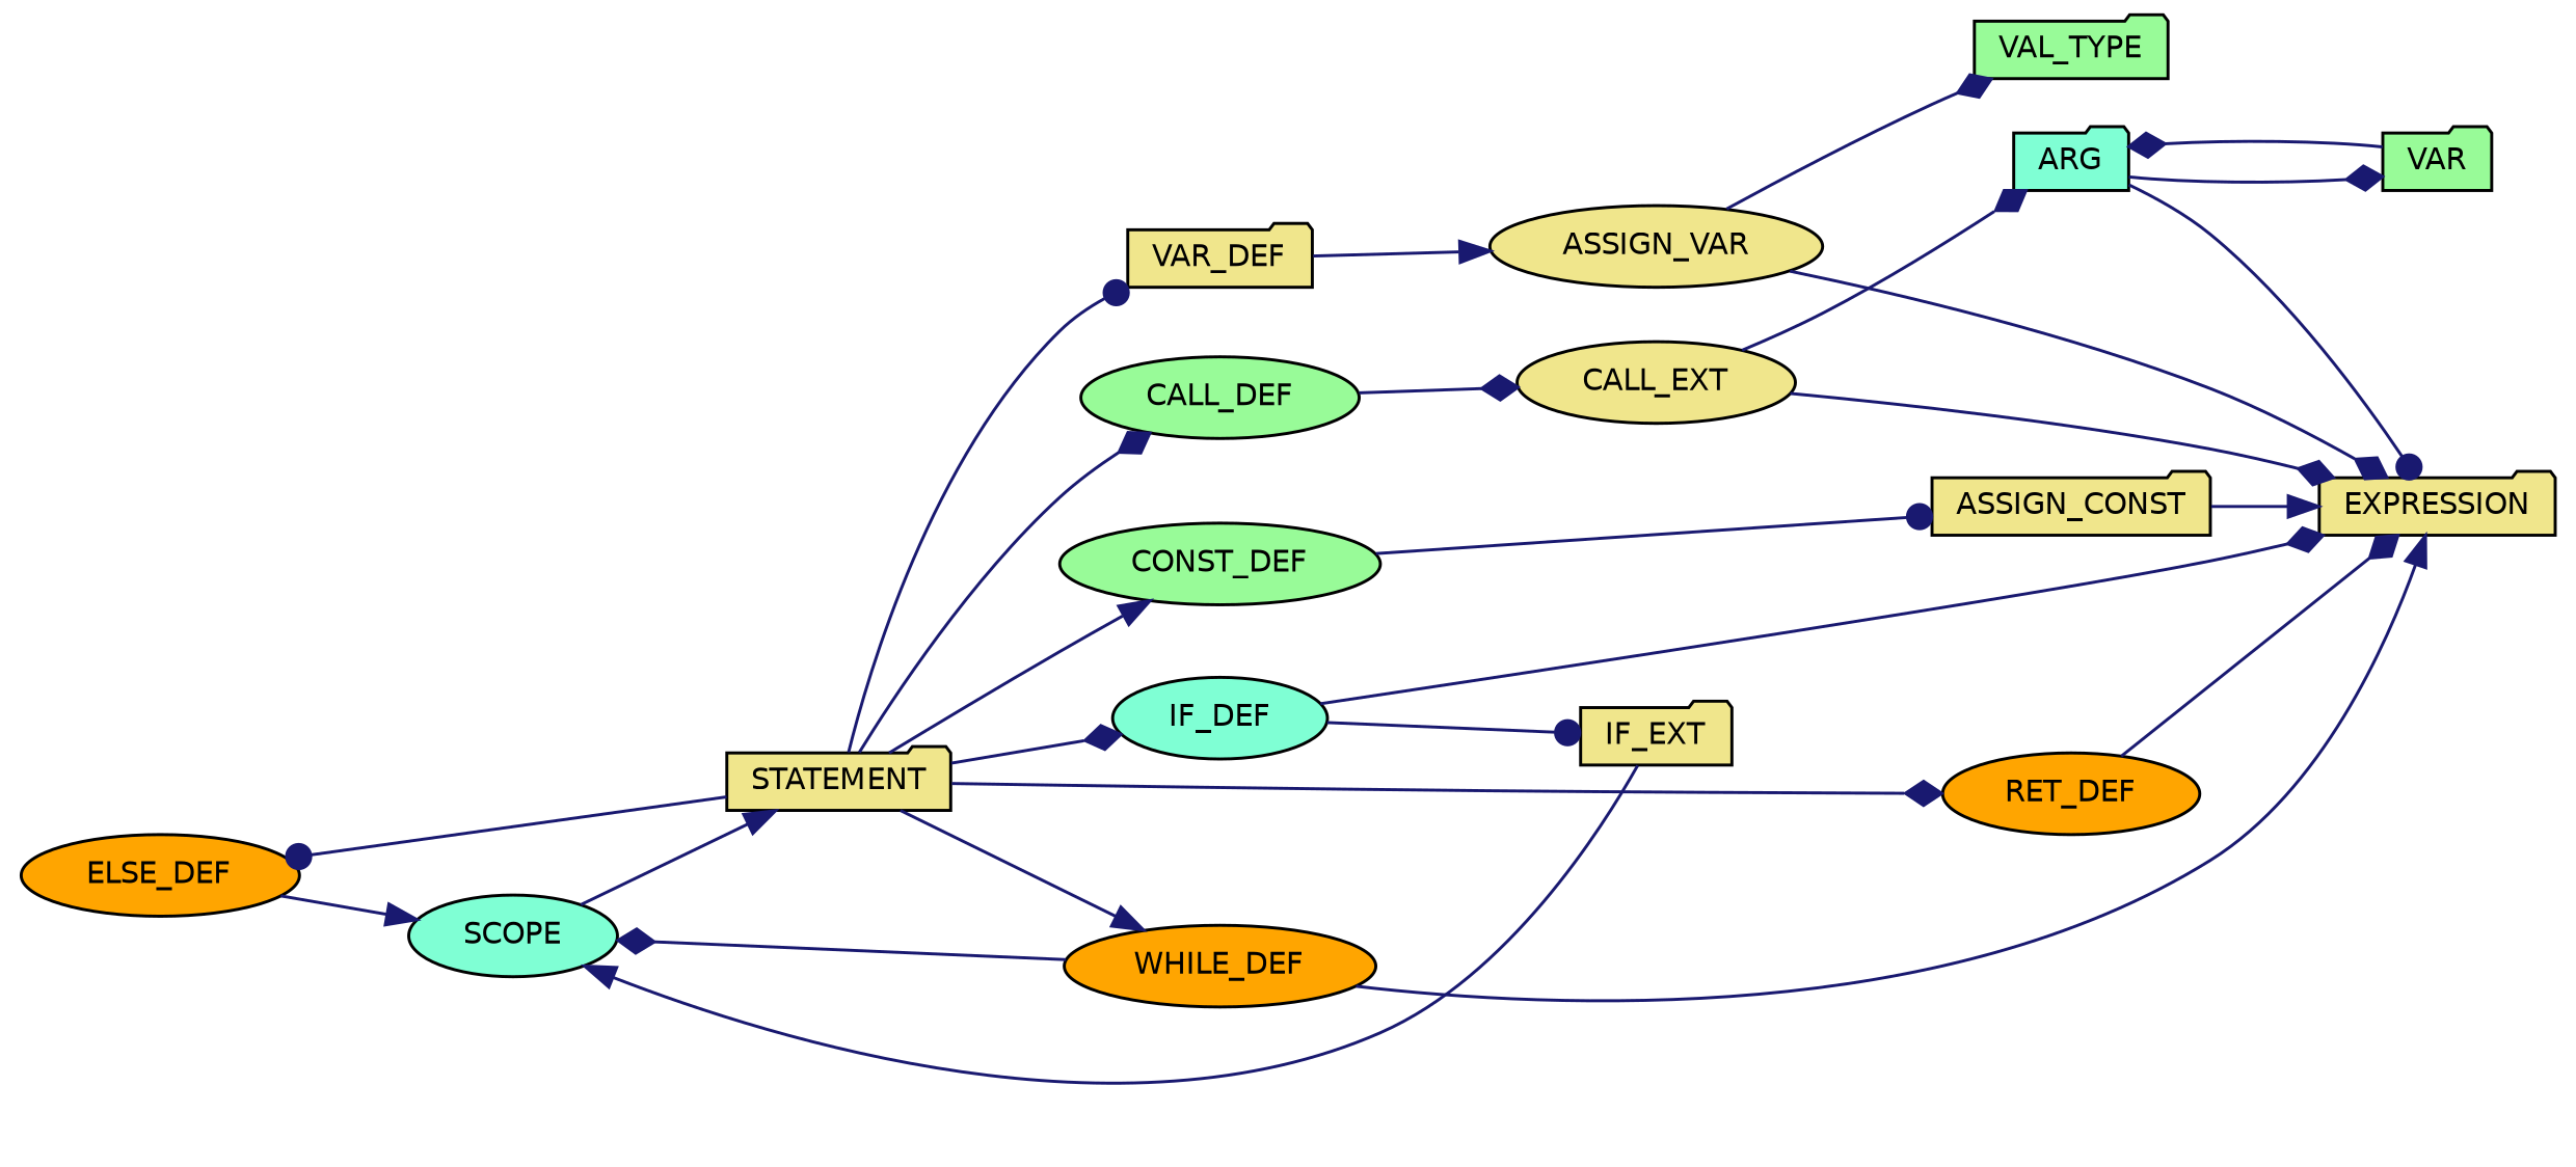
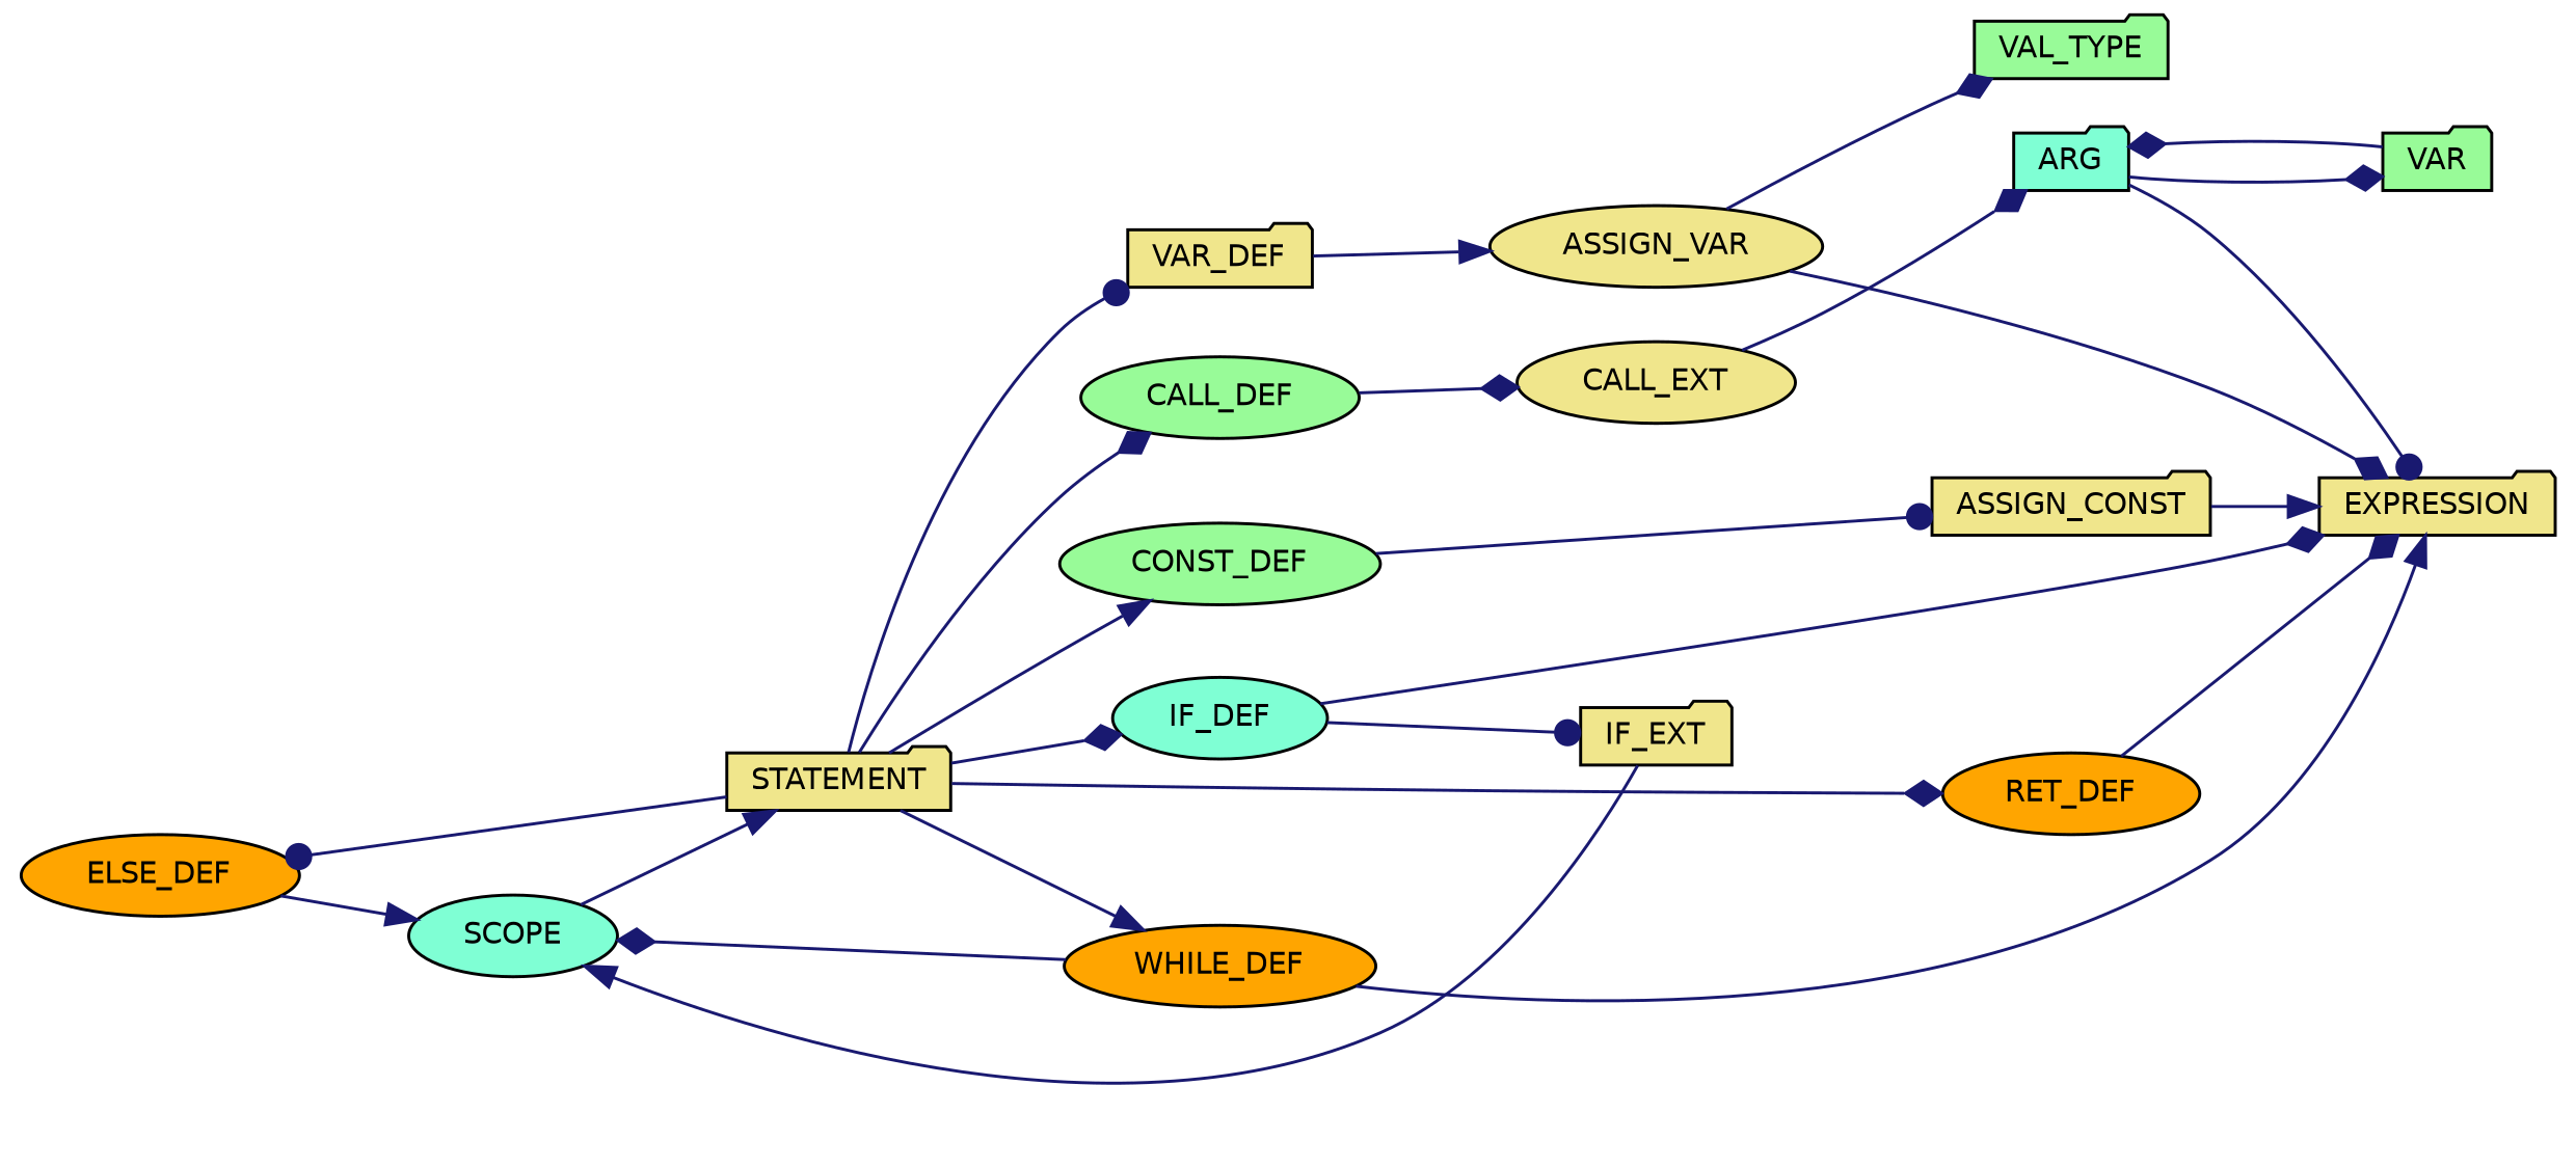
  digraph {
    rankdir=LR
    node [color=black fillcolor=khaki fontname=Helvetica fontsize=10 shape=ellipse style=filled]
    edge [arrowhead=diamond color=midnightblue fontname=Helvetica fontsize=10 labelfontname=Helvetica labelfontsize=10 style=solid]
    n1 [fillcolor=orange fontcolor=black height=0.2 label=ELSE_DEF width=0.4]
    n2 [fillcolor=aquamarine height=0.2 label=SCOPE width=0.4]
    n3 [height=0.2 label=STATEMENT shape=folder width=0.4]
    n4 [fillcolor=palegreen height=0.2 label=CALL_DEF width=0.4]
    n5 [fillcolor=palegreen height=0.2 label=CONST_DEF width=0.4]
    n6 [fillcolor=aquamarine height=0.2 label=IF_DEF width=0.4]
    n7 [fillcolor=orange height=0.2 label=RET_DEF width=0.4]
    n8 [height=0.2 label=VAR_DEF shape=folder width=0.4]
    n9 [fillcolor=orange height=0.2 label=WHILE_DEF width=0.4]
    n10 [height=0.2 label=CALL_EXT width=0.4]
    n11 [height=0.2 label=ASSIGN_CONST shape=folder width=0.4]
    n12 [height=0.2 label=EXPRESSION shape=folder width=0.4]
    n13 [height=0.2 label=IF_EXT shape=folder width=0.4]
    n14 [height=0.2 label=ASSIGN_VAR width=0.4]
    n15 [fillcolor=aquamarine height=0.2 label=ARG shape=folder width=0.4]
    n16 [fillcolor=palegreen height=0.2 label=VAR shape=folder width=0.4]
    n17 [fillcolor=palegreen height=0.2 label=VAL_TYPE shape=folder width=0.4]
    n1 -> n2 [arrowhead=normal]
    n2 -> n3 [arrowhead=normal]
    n3 -> n1 [arrowhead=dot]
    n3 -> n4
    n3 -> n5 [arrowhead=normal]
    n3 -> n6
    n3 -> n7
    n3 -> n8 [arrowhead=dot]
    n3 -> n9 [arrowhead=normal]
    n4 -> n10
    n5 -> n11 [arrowhead=dot]
    n6 -> n12
    n6 -> n13 [arrowhead=dot]
    n7 -> n12
    n8 -> n14 [arrowhead=normal]
    n9 -> n2
    n9 -> n12 [arrowhead=normal]
-   n10 -> n12
    n10 -> n15
    n11 -> n12 [arrowhead=normal]
    n13 -> n2 [arrowhead=normal]
    n14 -> n12
    n14 -> n17
    n15 -> n12 [arrowhead=dot]
    n15 -> n16
    n16 -> n15
  }
